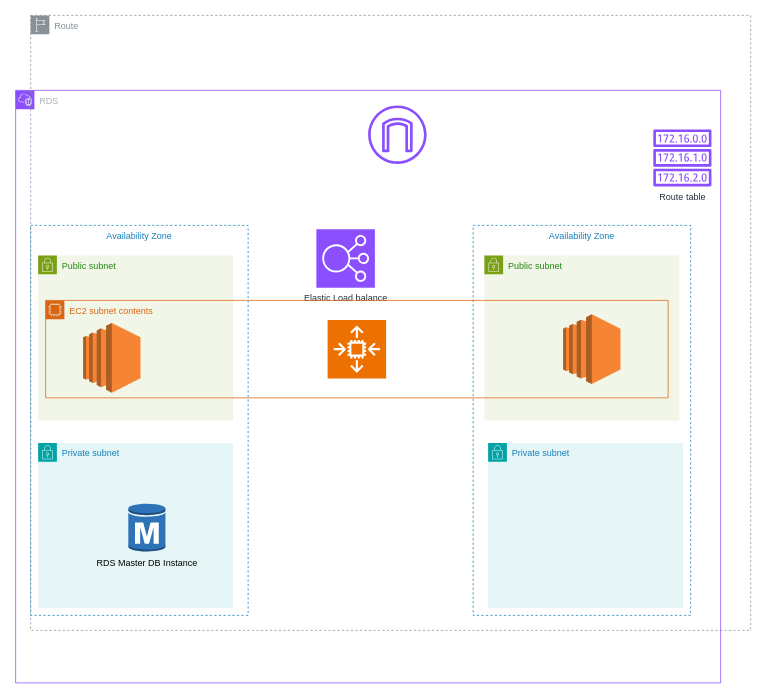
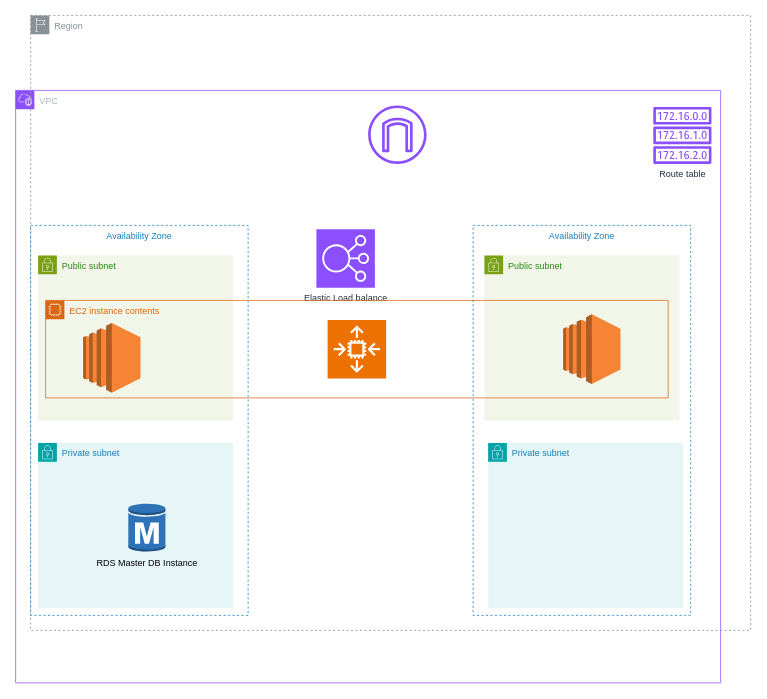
  <mxCell id="0" />
  <mxCell id="1" parent="0" />
- <mxCell id="2" value="RDS" style="points=[[0,0],[0.25,0],[0.5,0],[0.75,0],[1,0],[1,0.25],[1,0.5],[1,0.75],[1,1],[0.75,1],[0.5,1],[0.25,1],[0,1],[0,0.75],[0,0.5],[0,0.25]];outlineConnect=0;gradientColor=none;html=1;whiteSpace=wrap;fontSize=12;fontStyle=0;container=1;pointerEvents=0;collapsible=0;recursiveResize=0;shape=mxgraph.aws4.group;grIcon=mxgraph.aws4.group_vpc2;strokeColor=#8C4FFF;fillColor=none;verticalAlign=top;align=left;spacingLeft=30;fontColor=#AAB7B8;dashed=0;" vertex="1" parent="1"><mxGeometry x="20" y="120" width="940" height="790" as="geometry" /></mxCell>
+ <mxCell id="2" value="VPC" style="points=[[0,0],[0.25,0],[0.5,0],[0.75,0],[1,0],[1,0.25],[1,0.5],[1,0.75],[1,1],[0.75,1],[0.5,1],[0.25,1],[0,1],[0,0.75],[0,0.5],[0,0.25]];outlineConnect=0;gradientColor=none;html=1;whiteSpace=wrap;fontSize=12;fontStyle=0;container=1;pointerEvents=0;collapsible=0;recursiveResize=0;shape=mxgraph.aws4.group;grIcon=mxgraph.aws4.group_vpc2;strokeColor=#8C4FFF;fillColor=none;verticalAlign=top;align=left;spacingLeft=30;fontColor=#AAB7B8;dashed=0;" vertex="1" parent="1"><mxGeometry x="20" y="120" width="940" height="790" as="geometry" /></mxCell>
  <mxCell id="3" value="Availability Zone" style="fillColor=none;strokeColor=#147EBA;dashed=1;verticalAlign=top;fontStyle=0;fontColor=#147EBA;whiteSpace=wrap;html=1;" vertex="1" parent="2"><mxGeometry x="610" y="180" width="290" height="520" as="geometry" /></mxCell>
- <mxCell id="4" value="Route" style="sketch=0;outlineConnect=0;gradientColor=none;html=1;whiteSpace=wrap;fontSize=12;fontStyle=0;shape=mxgraph.aws4.group;grIcon=mxgraph.aws4.group_region;strokeColor=#879196;fillColor=none;verticalAlign=top;align=left;spacingLeft=30;fontColor=#879196;dashed=1;" vertex="1" parent="2"><mxGeometry x="20" y="-100" width="960" height="820" as="geometry" /></mxCell>
+ <mxCell id="4" value="Region" style="sketch=0;outlineConnect=0;gradientColor=none;html=1;whiteSpace=wrap;fontSize=12;fontStyle=0;shape=mxgraph.aws4.group;grIcon=mxgraph.aws4.group_region;strokeColor=#879196;fillColor=none;verticalAlign=top;align=left;spacingLeft=30;fontColor=#879196;dashed=1;" vertex="1" parent="2"><mxGeometry x="20" y="-100" width="960" height="820" as="geometry" /></mxCell>
  <mxCell id="5" value="Availability Zone" style="fillColor=none;strokeColor=#147EBA;dashed=1;verticalAlign=top;fontStyle=0;fontColor=#147EBA;whiteSpace=wrap;html=1;" vertex="1" parent="2"><mxGeometry x="20" y="180" width="290" height="520" as="geometry" /></mxCell>
  <mxCell id="6" value="Public subnet" style="points=[[0,0],[0.25,0],[0.5,0],[0.75,0],[1,0],[1,0.25],[1,0.5],[1,0.75],[1,1],[0.75,1],[0.5,1],[0.25,1],[0,1],[0,0.75],[0,0.5],[0,0.25]];outlineConnect=0;gradientColor=none;html=1;whiteSpace=wrap;fontSize=12;fontStyle=0;container=1;pointerEvents=0;collapsible=0;recursiveResize=0;shape=mxgraph.aws4.group;grIcon=mxgraph.aws4.group_security_group;grStroke=0;strokeColor=#7AA116;fillColor=#F2F6E8;verticalAlign=top;align=left;spacingLeft=30;fontColor=#248814;dashed=0;" vertex="1" parent="2"><mxGeometry x="30" y="220" width="260" height="220" as="geometry" /></mxCell>
  <mxCell id="7" value="" style="sketch=0;points=[[0,0,0],[0.25,0,0],[0.5,0,0],[0.75,0,0],[1,0,0],[0,1,0],[0.25,1,0],[0.5,1,0],[0.75,1,0],[1,1,0],[0,0.25,0],[0,0.5,0],[0,0.75,0],[1,0.25,0],[1,0.5,0],[1,0.75,0]];outlineConnect=0;fontColor=#232F3E;fillColor=#ED7100;strokeColor=#ffffff;dashed=0;verticalLabelPosition=bottom;verticalAlign=top;align=center;html=1;fontSize=12;fontStyle=0;aspect=fixed;shape=mxgraph.aws4.resourceIcon;resIcon=mxgraph.aws4.auto_scaling2;" vertex="1" parent="2"><mxGeometry x="416" y="306" width="78" height="78" as="geometry" /></mxCell>
  <mxCell id="8" value="Elastic Load balance" style="sketch=0;points=[[0,0,0],[0.25,0,0],[0.5,0,0],[0.75,0,0],[1,0,0],[0,1,0],[0.25,1,0],[0.5,1,0],[0.75,1,0],[1,1,0],[0,0.25,0],[0,0.5,0],[0,0.75,0],[1,0.25,0],[1,0.5,0],[1,0.75,0]];outlineConnect=0;fontColor=#232F3E;fillColor=#8C4FFF;strokeColor=#ffffff;dashed=0;verticalLabelPosition=bottom;verticalAlign=top;align=center;html=1;fontSize=12;fontStyle=0;aspect=fixed;shape=mxgraph.aws4.resourceIcon;resIcon=mxgraph.aws4.elastic_load_balancing;" vertex="1" parent="2"><mxGeometry x="401" y="185" width="78" height="78" as="geometry" /></mxCell>
  <mxCell id="9" value="" style="sketch=0;outlineConnect=0;fontColor=#232F3E;gradientColor=none;fillColor=#8C4FFF;strokeColor=none;dashed=0;verticalLabelPosition=bottom;verticalAlign=top;align=center;html=1;fontSize=12;fontStyle=0;aspect=fixed;pointerEvents=1;shape=mxgraph.aws4.internet_gateway;" vertex="1" parent="2"><mxGeometry x="470" y="20" width="78" height="78" as="geometry" /></mxCell>
- <mxCell id="10" value="Route table" style="sketch=0;outlineConnect=0;fontColor=#232F3E;gradientColor=none;fillColor=#8C4FFF;strokeColor=none;dashed=0;verticalLabelPosition=bottom;verticalAlign=top;align=center;html=1;fontSize=12;fontStyle=0;aspect=fixed;pointerEvents=1;shape=mxgraph.aws4.route_table;" vertex="1" parent="2"><mxGeometry x="850" y="52" width="78" height="76" as="geometry" /></mxCell>
+ <mxCell id="10" value="Route table" style="sketch=0;outlineConnect=0;fontColor=#232F3E;gradientColor=none;fillColor=#8C4FFF;strokeColor=none;dashed=0;verticalLabelPosition=bottom;verticalAlign=top;align=center;html=1;fontSize=12;fontStyle=0;aspect=fixed;pointerEvents=1;shape=mxgraph.aws4.route_table;" vertex="1" parent="2"><mxGeometry x="850" y="22" width="78" height="76" as="geometry" /></mxCell>
  <mxCell id="11" value="Private subnet" style="points=[[0,0],[0.25,0],[0.5,0],[0.75,0],[1,0],[1,0.25],[1,0.5],[1,0.75],[1,1],[0.75,1],[0.5,1],[0.25,1],[0,1],[0,0.75],[0,0.5],[0,0.25]];outlineConnect=0;gradientColor=none;html=1;whiteSpace=wrap;fontSize=12;fontStyle=0;container=1;pointerEvents=0;collapsible=0;recursiveResize=0;shape=mxgraph.aws4.group;grIcon=mxgraph.aws4.group_security_group;grStroke=0;strokeColor=#00A4A6;fillColor=#E6F6F7;verticalAlign=top;align=left;spacingLeft=30;fontColor=#147EBA;dashed=0;" vertex="1" parent="2"><mxGeometry x="30" y="470" width="260" height="220" as="geometry" /></mxCell>
  <mxCell id="12" value="RDS Master DB Instance" style="outlineConnect=0;dashed=0;verticalLabelPosition=bottom;verticalAlign=top;align=center;html=1;shape=mxgraph.aws3.rds_db_instance;fillColor=#2E73B8;gradientColor=none;" vertex="1" parent="11"><mxGeometry x="120.25" y="80" width="49.5" height="66" as="geometry" /></mxCell>
  <mxCell id="13" value="Public subnet" style="points=[[0,0],[0.25,0],[0.5,0],[0.75,0],[1,0],[1,0.25],[1,0.5],[1,0.75],[1,1],[0.75,1],[0.5,1],[0.25,1],[0,1],[0,0.75],[0,0.5],[0,0.25]];outlineConnect=0;gradientColor=none;html=1;whiteSpace=wrap;fontSize=12;fontStyle=0;container=1;pointerEvents=0;collapsible=0;recursiveResize=0;shape=mxgraph.aws4.group;grIcon=mxgraph.aws4.group_security_group;grStroke=0;strokeColor=#7AA116;fillColor=#F2F6E8;verticalAlign=top;align=left;spacingLeft=30;fontColor=#248814;dashed=0;" vertex="1" parent="2"><mxGeometry x="625" y="220" width="260" height="220" as="geometry" /></mxCell>
  <mxCell id="14" value="Private subnet" style="points=[[0,0],[0.25,0],[0.5,0],[0.75,0],[1,0],[1,0.25],[1,0.5],[1,0.75],[1,1],[0.75,1],[0.5,1],[0.25,1],[0,1],[0,0.75],[0,0.5],[0,0.25]];outlineConnect=0;gradientColor=none;html=1;whiteSpace=wrap;fontSize=12;fontStyle=0;container=1;pointerEvents=0;collapsible=0;recursiveResize=0;shape=mxgraph.aws4.group;grIcon=mxgraph.aws4.group_security_group;grStroke=0;strokeColor=#00A4A6;fillColor=#E6F6F7;verticalAlign=top;align=left;spacingLeft=30;fontColor=#147EBA;dashed=0;" vertex="1" parent="2"><mxGeometry x="630" y="470" width="260" height="220" as="geometry" /></mxCell>
  <mxCell id="15" value="" style="outlineConnect=0;dashed=0;verticalLabelPosition=bottom;verticalAlign=top;align=center;html=1;shape=mxgraph.aws3.ec2;fillColor=#F58534;gradientColor=none;" vertex="1" parent="2"><mxGeometry x="90" y="310" width="76.5" height="93" as="geometry" /></mxCell>
- <mxCell id="16" value="EC2 subnet contents" style="points=[[0,0],[0.25,0],[0.5,0],[0.75,0],[1,0],[1,0.25],[1,0.5],[1,0.75],[1,1],[0.75,1],[0.5,1],[0.25,1],[0,1],[0,0.75],[0,0.5],[0,0.25]];outlineConnect=0;gradientColor=none;html=1;whiteSpace=wrap;fontSize=12;fontStyle=0;container=1;pointerEvents=0;collapsible=0;recursiveResize=0;shape=mxgraph.aws4.group;grIcon=mxgraph.aws4.group_ec2_instance_contents;strokeColor=#D86613;fillColor=none;verticalAlign=top;align=left;spacingLeft=30;fontColor=#D86613;dashed=0;" vertex="1" parent="2"><mxGeometry x="40" y="280" width="830" height="130" as="geometry" /></mxCell>
+ <mxCell id="16" value="EC2 instance contents" style="points=[[0,0],[0.25,0],[0.5,0],[0.75,0],[1,0],[1,0.25],[1,0.5],[1,0.75],[1,1],[0.75,1],[0.5,1],[0.25,1],[0,1],[0,0.75],[0,0.5],[0,0.25]];outlineConnect=0;gradientColor=none;html=1;whiteSpace=wrap;fontSize=12;fontStyle=0;container=1;pointerEvents=0;collapsible=0;recursiveResize=0;shape=mxgraph.aws4.group;grIcon=mxgraph.aws4.group_ec2_instance_contents;strokeColor=#D86613;fillColor=none;verticalAlign=top;align=left;spacingLeft=30;fontColor=#D86613;dashed=0;" vertex="1" parent="2"><mxGeometry x="40" y="280" width="830" height="130" as="geometry" /></mxCell>
  <mxCell id="17" value="" style="outlineConnect=0;dashed=0;verticalLabelPosition=bottom;verticalAlign=top;align=center;html=1;shape=mxgraph.aws3.ec2;fillColor=#F58534;gradientColor=none;" vertex="1" parent="16"><mxGeometry x="690" y="18.5" width="76.5" height="93" as="geometry" /></mxCell>
